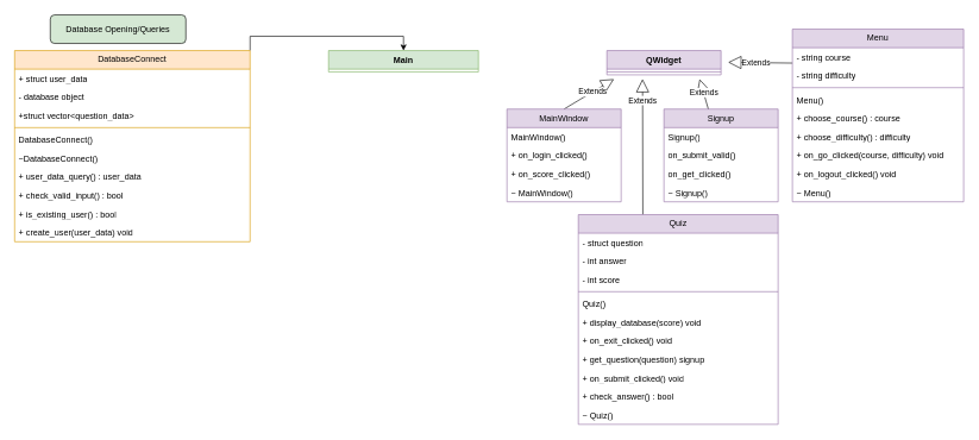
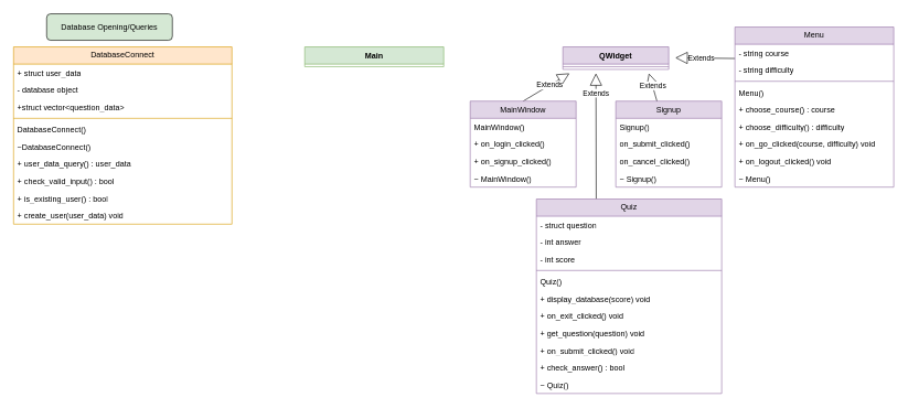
  <mxCell id="0" />
  <mxCell id="1" parent="0" />
  <mxCell id="2" value="Main" style="swimlane;fontStyle=1;align=center;verticalAlign=top;childLayout=stackLayout;horizontal=1;startSize=26;horizontalStack=0;resizeParent=1;resizeParentMax=0;resizeLast=0;collapsible=1;marginBottom=0;whiteSpace=wrap;html=1;fillColor=#d5e8d4;strokeColor=#82b366;" vertex="1" parent="1"><mxGeometry x="460" y="70" width="210" height="30" as="geometry" /></mxCell>
  <mxCell id="3" value="&lt;div&gt;QWidget&lt;/div&gt;&lt;div&gt;&lt;br&gt;&lt;/div&gt;" style="swimlane;fontStyle=1;align=center;verticalAlign=top;childLayout=stackLayout;horizontal=1;startSize=26;horizontalStack=0;resizeParent=1;resizeParentMax=0;resizeLast=0;collapsible=1;marginBottom=0;whiteSpace=wrap;html=1;fillColor=#e1d5e7;strokeColor=#9673a6;" vertex="1" parent="1"><mxGeometry x="850" y="70" width="160" height="34" as="geometry" /></mxCell>
  <mxCell id="4" value="" style="line;strokeWidth=1;fillColor=none;align=left;verticalAlign=middle;spacingTop=-1;spacingLeft=3;spacingRight=3;rotatable=0;labelPosition=right;points=[];portConstraint=eastwest;strokeColor=inherit;" vertex="1" parent="3"><mxGeometry y="26" width="160" height="8" as="geometry" /></mxCell>
  <mxCell id="5" value="Extends" style="endArrow=block;endSize=16;endFill=0;html=1;rounded=0;exitX=0.394;exitY=0.023;exitDx=0;exitDy=0;exitPerimeter=0;" edge="1" parent="1" source="13"><mxGeometry x="0.143" width="160" relative="1" as="geometry"><mxPoint x="1000" y="180" as="sourcePoint" /><mxPoint x="980" y="110" as="targetPoint" /><mxPoint as="offset" /></mxGeometry></mxCell>
  <mxCell id="6" value="Extends" style="endArrow=block;endSize=16;endFill=0;html=1;rounded=0;exitX=0;exitY=0.962;exitDx=0;exitDy=0;exitPerimeter=0;" edge="1" parent="1"><mxGeometry x="0.143" width="160" relative="1" as="geometry"><mxPoint x="1110" y="87.502" as="sourcePoint" /><mxPoint x="1020" y="86.49" as="targetPoint" /><mxPoint as="offset" /></mxGeometry></mxCell>
  <mxCell id="7" value="Extends" style="endArrow=block;endSize=16;endFill=0;html=1;rounded=0;exitX=0.5;exitY=0;exitDx=0;exitDy=0;" edge="1" parent="1" source="8"><mxGeometry x="0.143" width="160" relative="1" as="geometry"><mxPoint x="860" y="180" as="sourcePoint" /><mxPoint x="860" y="110" as="targetPoint" /><mxPoint as="offset" /></mxGeometry></mxCell>
  <mxCell id="8" value="MainWindow" style="swimlane;fontStyle=0;childLayout=stackLayout;horizontal=1;startSize=26;fillColor=#e1d5e7;horizontalStack=0;resizeParent=1;resizeParentMax=0;resizeLast=0;collapsible=1;marginBottom=0;whiteSpace=wrap;html=1;strokeColor=#9673a6;" vertex="1" parent="1"><mxGeometry x="710" y="152" width="160" height="130" as="geometry" /></mxCell>
  <mxCell id="9" value="MainWindow() " style="text;strokeColor=none;fillColor=none;align=left;verticalAlign=top;spacingLeft=4;spacingRight=4;overflow=hidden;rotatable=0;points=[[0,0.5],[1,0.5]];portConstraint=eastwest;whiteSpace=wrap;html=1;" vertex="1" parent="8"><mxGeometry y="26" width="160" height="26" as="geometry" /></mxCell>
  <mxCell id="10" value="+ on_login_clicked()" style="text;strokeColor=none;fillColor=none;align=left;verticalAlign=top;spacingLeft=4;spacingRight=4;overflow=hidden;rotatable=0;points=[[0,0.5],[1,0.5]];portConstraint=eastwest;whiteSpace=wrap;html=1;" vertex="1" parent="8"><mxGeometry y="52" width="160" height="26" as="geometry" /></mxCell>
- <mxCell id="11" value="+ on_score_clicked()" style="text;strokeColor=none;fillColor=none;align=left;verticalAlign=top;spacingLeft=4;spacingRight=4;overflow=hidden;rotatable=0;points=[[0,0.5],[1,0.5]];portConstraint=eastwest;whiteSpace=wrap;html=1;" vertex="1" parent="8"><mxGeometry y="78" width="160" height="26" as="geometry" /></mxCell>
+ <mxCell id="11" value="+ on_signup_clicked()" style="text;strokeColor=none;fillColor=none;align=left;verticalAlign=top;spacingLeft=4;spacingRight=4;overflow=hidden;rotatable=0;points=[[0,0.5],[1,0.5]];portConstraint=eastwest;whiteSpace=wrap;html=1;" vertex="1" parent="8"><mxGeometry y="78" width="160" height="26" as="geometry" /></mxCell>
  <mxCell id="12" value="~ MainWindow()" style="text;strokeColor=none;fillColor=none;align=left;verticalAlign=top;spacingLeft=4;spacingRight=4;overflow=hidden;rotatable=0;points=[[0,0.5],[1,0.5]];portConstraint=eastwest;whiteSpace=wrap;html=1;" vertex="1" parent="8"><mxGeometry y="104" width="160" height="26" as="geometry" /></mxCell>
  <mxCell id="13" value="Signup" style="swimlane;fontStyle=0;childLayout=stackLayout;horizontal=1;startSize=26;fillColor=#e1d5e7;horizontalStack=0;resizeParent=1;resizeParentMax=0;resizeLast=0;collapsible=1;marginBottom=0;whiteSpace=wrap;html=1;strokeColor=#9673a6;" vertex="1" parent="1"><mxGeometry x="930" y="152" width="160" height="130" as="geometry" /></mxCell>
  <mxCell id="14" value="Signup()" style="text;strokeColor=none;fillColor=none;align=left;verticalAlign=top;spacingLeft=4;spacingRight=4;overflow=hidden;rotatable=0;points=[[0,0.5],[1,0.5]];portConstraint=eastwest;whiteSpace=wrap;html=1;" vertex="1" parent="13"><mxGeometry y="26" width="160" height="26" as="geometry" /></mxCell>
- <mxCell id="15" value="on_submit_valid()" style="text;strokeColor=none;fillColor=none;align=left;verticalAlign=top;spacingLeft=4;spacingRight=4;overflow=hidden;rotatable=0;points=[[0,0.5],[1,0.5]];portConstraint=eastwest;whiteSpace=wrap;html=1;" vertex="1" parent="13"><mxGeometry y="52" width="160" height="26" as="geometry" /></mxCell>
- <mxCell id="16" value="on_get_clicked()" style="text;strokeColor=none;fillColor=none;align=left;verticalAlign=top;spacingLeft=4;spacingRight=4;overflow=hidden;rotatable=0;points=[[0,0.5],[1,0.5]];portConstraint=eastwest;whiteSpace=wrap;html=1;" vertex="1" parent="13"><mxGeometry y="78" width="160" height="26" as="geometry" /></mxCell>
+ <mxCell id="15" value="on_submit_clicked()" style="text;strokeColor=none;fillColor=none;align=left;verticalAlign=top;spacingLeft=4;spacingRight=4;overflow=hidden;rotatable=0;points=[[0,0.5],[1,0.5]];portConstraint=eastwest;whiteSpace=wrap;html=1;" vertex="1" parent="13"><mxGeometry y="52" width="160" height="26" as="geometry" /></mxCell>
+ <mxCell id="16" value="on_cancel_clicked()" style="text;strokeColor=none;fillColor=none;align=left;verticalAlign=top;spacingLeft=4;spacingRight=4;overflow=hidden;rotatable=0;points=[[0,0.5],[1,0.5]];portConstraint=eastwest;whiteSpace=wrap;html=1;" vertex="1" parent="13"><mxGeometry y="78" width="160" height="26" as="geometry" /></mxCell>
  <mxCell id="17" value="~ Signup()" style="text;strokeColor=none;fillColor=none;align=left;verticalAlign=top;spacingLeft=4;spacingRight=4;overflow=hidden;rotatable=0;points=[[0,0.5],[1,0.5]];portConstraint=eastwest;whiteSpace=wrap;html=1;" vertex="1" parent="13"><mxGeometry y="104" width="160" height="26" as="geometry" /></mxCell>
  <mxCell id="18" value="Menu" style="swimlane;fontStyle=0;childLayout=stackLayout;horizontal=1;startSize=26;fillColor=#e1d5e7;horizontalStack=0;resizeParent=1;resizeParentMax=0;resizeLast=0;collapsible=1;marginBottom=0;whiteSpace=wrap;html=1;strokeColor=#9673a6;" vertex="1" parent="1"><mxGeometry x="1110" y="40" width="240" height="242" as="geometry" /></mxCell>
  <mxCell id="19" value="- string course" style="text;strokeColor=none;fillColor=none;align=left;verticalAlign=top;spacingLeft=4;spacingRight=4;overflow=hidden;rotatable=0;points=[[0,0.5],[1,0.5]];portConstraint=eastwest;whiteSpace=wrap;html=1;" vertex="1" parent="18"><mxGeometry y="26" width="240" height="26" as="geometry" /></mxCell>
  <mxCell id="20" value="- string difficulty" style="text;strokeColor=none;fillColor=none;align=left;verticalAlign=top;spacingLeft=4;spacingRight=4;overflow=hidden;rotatable=0;points=[[0,0.5],[1,0.5]];portConstraint=eastwest;whiteSpace=wrap;html=1;" vertex="1" parent="18"><mxGeometry y="52" width="240" height="26" as="geometry" /></mxCell>
  <mxCell id="21" value="" style="line;strokeWidth=1;fillColor=none;align=left;verticalAlign=middle;spacingTop=-1;spacingLeft=3;spacingRight=3;rotatable=0;labelPosition=right;points=[];portConstraint=eastwest;strokeColor=inherit;" vertex="1" parent="18"><mxGeometry y="78" width="240" height="8" as="geometry" /></mxCell>
  <mxCell id="22" value="Menu()" style="text;strokeColor=none;fillColor=none;align=left;verticalAlign=top;spacingLeft=4;spacingRight=4;overflow=hidden;rotatable=0;points=[[0,0.5],[1,0.5]];portConstraint=eastwest;whiteSpace=wrap;html=1;" vertex="1" parent="18"><mxGeometry y="86" width="240" height="26" as="geometry" /></mxCell>
  <mxCell id="23" value="+ choose_course() : course" style="text;strokeColor=none;fillColor=none;align=left;verticalAlign=top;spacingLeft=4;spacingRight=4;overflow=hidden;rotatable=0;points=[[0,0.5],[1,0.5]];portConstraint=eastwest;whiteSpace=wrap;html=1;" vertex="1" parent="18"><mxGeometry y="112" width="240" height="26" as="geometry" /></mxCell>
  <mxCell id="24" value="+ choose_difficulty() : difficulty" style="text;strokeColor=none;fillColor=none;align=left;verticalAlign=top;spacingLeft=4;spacingRight=4;overflow=hidden;rotatable=0;points=[[0,0.5],[1,0.5]];portConstraint=eastwest;whiteSpace=wrap;html=1;" vertex="1" parent="18"><mxGeometry y="138" width="240" height="26" as="geometry" /></mxCell>
  <mxCell id="25" value="+ on_go_clicked(course, difficulty) void" style="text;strokeColor=none;fillColor=none;align=left;verticalAlign=top;spacingLeft=4;spacingRight=4;overflow=hidden;rotatable=0;points=[[0,0.5],[1,0.5]];portConstraint=eastwest;whiteSpace=wrap;html=1;" vertex="1" parent="18"><mxGeometry y="164" width="240" height="26" as="geometry" /></mxCell>
  <mxCell id="26" value="+ on_logout_clicked() void" style="text;strokeColor=none;fillColor=none;align=left;verticalAlign=top;spacingLeft=4;spacingRight=4;overflow=hidden;rotatable=0;points=[[0,0.5],[1,0.5]];portConstraint=eastwest;whiteSpace=wrap;html=1;" vertex="1" parent="18"><mxGeometry y="190" width="240" height="26" as="geometry" /></mxCell>
  <mxCell id="27" value="~ Menu()" style="text;strokeColor=none;fillColor=none;align=left;verticalAlign=top;spacingLeft=4;spacingRight=4;overflow=hidden;rotatable=0;points=[[0,0.5],[1,0.5]];portConstraint=eastwest;whiteSpace=wrap;html=1;" vertex="1" parent="18"><mxGeometry y="216" width="240" height="26" as="geometry" /></mxCell>
  <mxCell id="28" value="Extends" style="endArrow=block;endSize=16;endFill=0;html=1;rounded=0;" edge="1" parent="1"><mxGeometry x="0.684" width="160" relative="1" as="geometry"><mxPoint x="900.42" y="300" as="sourcePoint" /><mxPoint x="900" y="110" as="targetPoint" /><mxPoint as="offset" /></mxGeometry></mxCell>
  <mxCell id="29" value="Quiz" style="swimlane;fontStyle=0;childLayout=stackLayout;horizontal=1;startSize=26;fillColor=#e1d5e7;horizontalStack=0;resizeParent=1;resizeParentMax=0;resizeLast=0;collapsible=1;marginBottom=0;whiteSpace=wrap;html=1;strokeColor=#9673a6;" vertex="1" parent="1"><mxGeometry x="810" y="300" width="280" height="294" as="geometry" /></mxCell>
  <mxCell id="30" value="- struct question" style="text;strokeColor=none;fillColor=none;align=left;verticalAlign=top;spacingLeft=4;spacingRight=4;overflow=hidden;rotatable=0;points=[[0,0.5],[1,0.5]];portConstraint=eastwest;whiteSpace=wrap;html=1;" vertex="1" parent="29"><mxGeometry y="26" width="280" height="26" as="geometry" /></mxCell>
  <mxCell id="31" value="- int answer" style="text;strokeColor=none;fillColor=none;align=left;verticalAlign=top;spacingLeft=4;spacingRight=4;overflow=hidden;rotatable=0;points=[[0,0.5],[1,0.5]];portConstraint=eastwest;whiteSpace=wrap;html=1;" vertex="1" parent="29"><mxGeometry y="52" width="280" height="26" as="geometry" /></mxCell>
  <mxCell id="32" value="- int score" style="text;strokeColor=none;fillColor=none;align=left;verticalAlign=top;spacingLeft=4;spacingRight=4;overflow=hidden;rotatable=0;points=[[0,0.5],[1,0.5]];portConstraint=eastwest;whiteSpace=wrap;html=1;" vertex="1" parent="29"><mxGeometry y="78" width="280" height="26" as="geometry" /></mxCell>
  <mxCell id="33" value="" style="line;strokeWidth=1;fillColor=none;align=left;verticalAlign=middle;spacingTop=-1;spacingLeft=3;spacingRight=3;rotatable=0;labelPosition=right;points=[];portConstraint=eastwest;strokeColor=inherit;" vertex="1" parent="29"><mxGeometry y="104" width="280" height="8" as="geometry" /></mxCell>
  <mxCell id="34" value="Quiz()" style="text;strokeColor=none;fillColor=none;align=left;verticalAlign=top;spacingLeft=4;spacingRight=4;overflow=hidden;rotatable=0;points=[[0,0.5],[1,0.5]];portConstraint=eastwest;whiteSpace=wrap;html=1;" vertex="1" parent="29"><mxGeometry y="112" width="280" height="26" as="geometry" /></mxCell>
  <mxCell id="35" value="+ display_database(score) void" style="text;strokeColor=none;fillColor=none;align=left;verticalAlign=top;spacingLeft=4;spacingRight=4;overflow=hidden;rotatable=0;points=[[0,0.5],[1,0.5]];portConstraint=eastwest;whiteSpace=wrap;html=1;" vertex="1" parent="29"><mxGeometry y="138" width="280" height="26" as="geometry" /></mxCell>
  <mxCell id="36" value="+ on_exit_clicked() void" style="text;strokeColor=none;fillColor=none;align=left;verticalAlign=top;spacingLeft=4;spacingRight=4;overflow=hidden;rotatable=0;points=[[0,0.5],[1,0.5]];portConstraint=eastwest;whiteSpace=wrap;html=1;" vertex="1" parent="29"><mxGeometry y="164" width="280" height="26" as="geometry" /></mxCell>
- <mxCell id="37" value="+ get_question(question) signup" style="text;strokeColor=none;fillColor=none;align=left;verticalAlign=top;spacingLeft=4;spacingRight=4;overflow=hidden;rotatable=0;points=[[0,0.5],[1,0.5]];portConstraint=eastwest;whiteSpace=wrap;html=1;" vertex="1" parent="29"><mxGeometry y="190" width="280" height="26" as="geometry" /></mxCell>
+ <mxCell id="37" value="+ get_question(question) void" style="text;strokeColor=none;fillColor=none;align=left;verticalAlign=top;spacingLeft=4;spacingRight=4;overflow=hidden;rotatable=0;points=[[0,0.5],[1,0.5]];portConstraint=eastwest;whiteSpace=wrap;html=1;" vertex="1" parent="29"><mxGeometry y="190" width="280" height="26" as="geometry" /></mxCell>
  <mxCell id="38" value="+ on_submit_clicked() void" style="text;strokeColor=none;fillColor=none;align=left;verticalAlign=top;spacingLeft=4;spacingRight=4;overflow=hidden;rotatable=0;points=[[0,0.5],[1,0.5]];portConstraint=eastwest;whiteSpace=wrap;html=1;" vertex="1" parent="29"><mxGeometry y="216" width="280" height="26" as="geometry" /></mxCell>
  <mxCell id="39" value="+ check_answer() : bool" style="text;strokeColor=none;fillColor=none;align=left;verticalAlign=top;spacingLeft=4;spacingRight=4;overflow=hidden;rotatable=0;points=[[0,0.5],[1,0.5]];portConstraint=eastwest;whiteSpace=wrap;html=1;" vertex="1" parent="29"><mxGeometry y="242" width="280" height="26" as="geometry" /></mxCell>
  <mxCell id="40" value="~ Quiz()" style="text;strokeColor=none;fillColor=none;align=left;verticalAlign=top;spacingLeft=4;spacingRight=4;overflow=hidden;rotatable=0;points=[[0,0.5],[1,0.5]];portConstraint=eastwest;whiteSpace=wrap;html=1;" vertex="1" parent="29"><mxGeometry y="268" width="280" height="26" as="geometry" /></mxCell>
- <mxCell id="41" style="edgeStyle=orthogonalEdgeStyle;rounded=0;orthogonalLoop=1;jettySize=auto;html=1;exitX=1;exitY=0;exitDx=0;exitDy=0;entryX=0.5;entryY=0;entryDx=0;entryDy=0;" edge="1" parent="1" source="42" target="2"><mxGeometry relative="1" as="geometry" /></mxCell>
  <mxCell id="42" value="DatabaseConnect" style="swimlane;fontStyle=0;childLayout=stackLayout;horizontal=1;startSize=26;fillColor=#ffe6cc;horizontalStack=0;resizeParent=1;resizeParentMax=0;resizeLast=0;collapsible=1;marginBottom=0;whiteSpace=wrap;html=1;strokeColor=#d79b00;" vertex="1" parent="1"><mxGeometry x="20" y="70" width="330" height="268" as="geometry" /></mxCell>
  <mxCell id="43" value="+ struct user_data" style="text;strokeColor=none;fillColor=none;align=left;verticalAlign=top;spacingLeft=4;spacingRight=4;overflow=hidden;rotatable=0;points=[[0,0.5],[1,0.5]];portConstraint=eastwest;whiteSpace=wrap;html=1;" vertex="1" parent="42"><mxGeometry y="26" width="330" height="26" as="geometry" /></mxCell>
  <mxCell id="44" value="- database object" style="text;strokeColor=none;fillColor=none;align=left;verticalAlign=top;spacingLeft=4;spacingRight=4;overflow=hidden;rotatable=0;points=[[0,0.5],[1,0.5]];portConstraint=eastwest;whiteSpace=wrap;html=1;" vertex="1" parent="42"><mxGeometry y="52" width="330" height="26" as="geometry" /></mxCell>
  <mxCell id="45" value="+struct vector&amp;lt;question_data&amp;gt;" style="text;strokeColor=none;fillColor=none;align=left;verticalAlign=top;spacingLeft=4;spacingRight=4;overflow=hidden;rotatable=0;points=[[0,0.5],[1,0.5]];portConstraint=eastwest;whiteSpace=wrap;html=1;" vertex="1" parent="42"><mxGeometry y="78" width="330" height="26" as="geometry" /></mxCell>
  <mxCell id="46" value="" style="line;strokeWidth=1;fillColor=none;align=left;verticalAlign=middle;spacingTop=-1;spacingLeft=3;spacingRight=3;rotatable=0;labelPosition=right;points=[];portConstraint=eastwest;strokeColor=inherit;" vertex="1" parent="42"><mxGeometry y="104" width="330" height="8" as="geometry" /></mxCell>
  <mxCell id="47" value="DatabaseConnect()" style="text;strokeColor=none;fillColor=none;align=left;verticalAlign=top;spacingLeft=4;spacingRight=4;overflow=hidden;rotatable=0;points=[[0,0.5],[1,0.5]];portConstraint=eastwest;whiteSpace=wrap;html=1;" vertex="1" parent="42"><mxGeometry y="112" width="330" height="26" as="geometry" /></mxCell>
  <mxCell id="48" value="~DatabaseConnect()" style="text;strokeColor=none;fillColor=none;align=left;verticalAlign=top;spacingLeft=4;spacingRight=4;overflow=hidden;rotatable=0;points=[[0,0.5],[1,0.5]];portConstraint=eastwest;whiteSpace=wrap;html=1;" vertex="1" parent="42"><mxGeometry y="138" width="330" height="26" as="geometry" /></mxCell>
  <mxCell id="49" value="+ user_data_query() : user_data" style="text;strokeColor=none;fillColor=none;align=left;verticalAlign=top;spacingLeft=4;spacingRight=4;overflow=hidden;rotatable=0;points=[[0,0.5],[1,0.5]];portConstraint=eastwest;whiteSpace=wrap;html=1;" vertex="1" parent="42"><mxGeometry y="164" width="330" height="26" as="geometry" /></mxCell>
  <mxCell id="50" value="+ check_valid_input() : bool" style="text;strokeColor=none;fillColor=none;align=left;verticalAlign=top;spacingLeft=4;spacingRight=4;overflow=hidden;rotatable=0;points=[[0,0.5],[1,0.5]];portConstraint=eastwest;whiteSpace=wrap;html=1;" vertex="1" parent="42"><mxGeometry y="190" width="330" height="26" as="geometry" /></mxCell>
  <mxCell id="51" value="+ is_existing_user() : bool" style="text;strokeColor=none;fillColor=none;align=left;verticalAlign=top;spacingLeft=4;spacingRight=4;overflow=hidden;rotatable=0;points=[[0,0.5],[1,0.5]];portConstraint=eastwest;whiteSpace=wrap;html=1;" vertex="1" parent="42"><mxGeometry y="216" width="330" height="26" as="geometry" /></mxCell>
  <mxCell id="52" value="+ create_user(user_data) void" style="text;strokeColor=none;fillColor=none;align=left;verticalAlign=top;spacingLeft=4;spacingRight=4;overflow=hidden;rotatable=0;points=[[0,0.5],[1,0.5]];portConstraint=eastwest;whiteSpace=wrap;html=1;" vertex="1" parent="42"><mxGeometry y="242" width="330" height="26" as="geometry" /></mxCell>
  <mxCell id="53" value="Database Opening/Queries" style="rounded=1;whiteSpace=wrap;html=1;fillColor=#d5e8d4;" vertex="1" parent="1"><mxGeometry x="70" y="20" width="190" height="40" as="geometry" /></mxCell>
